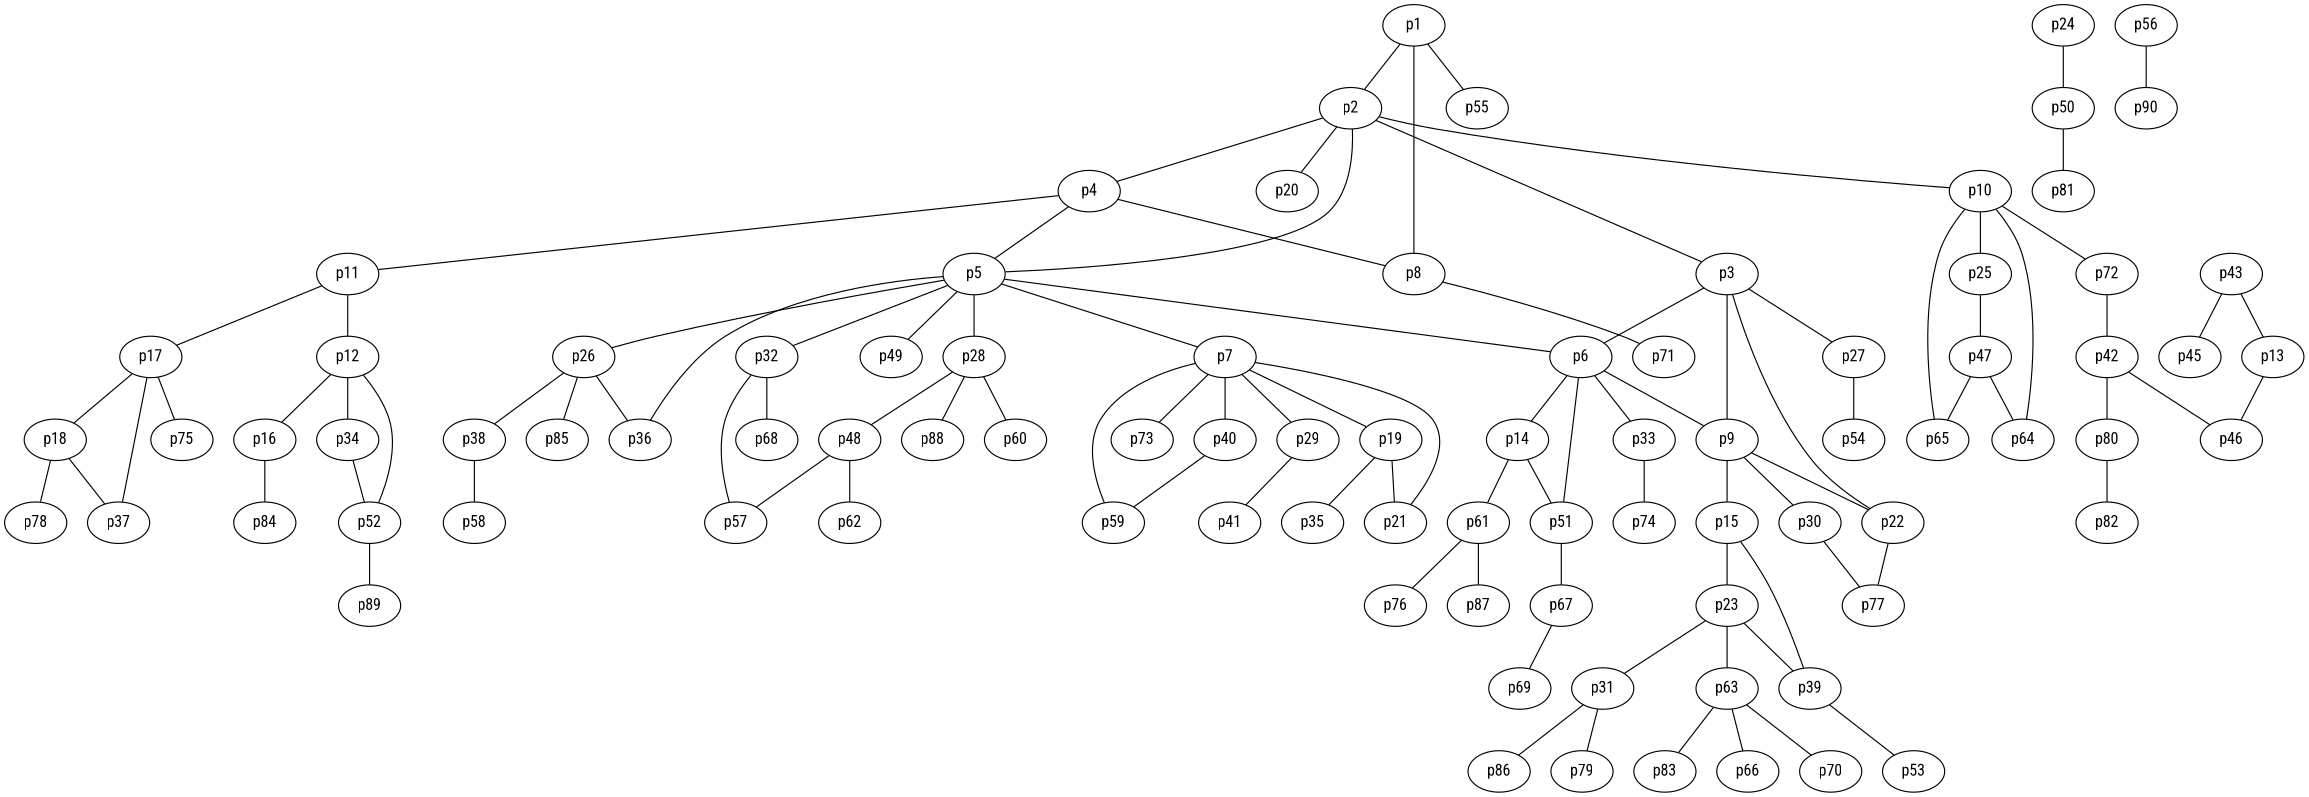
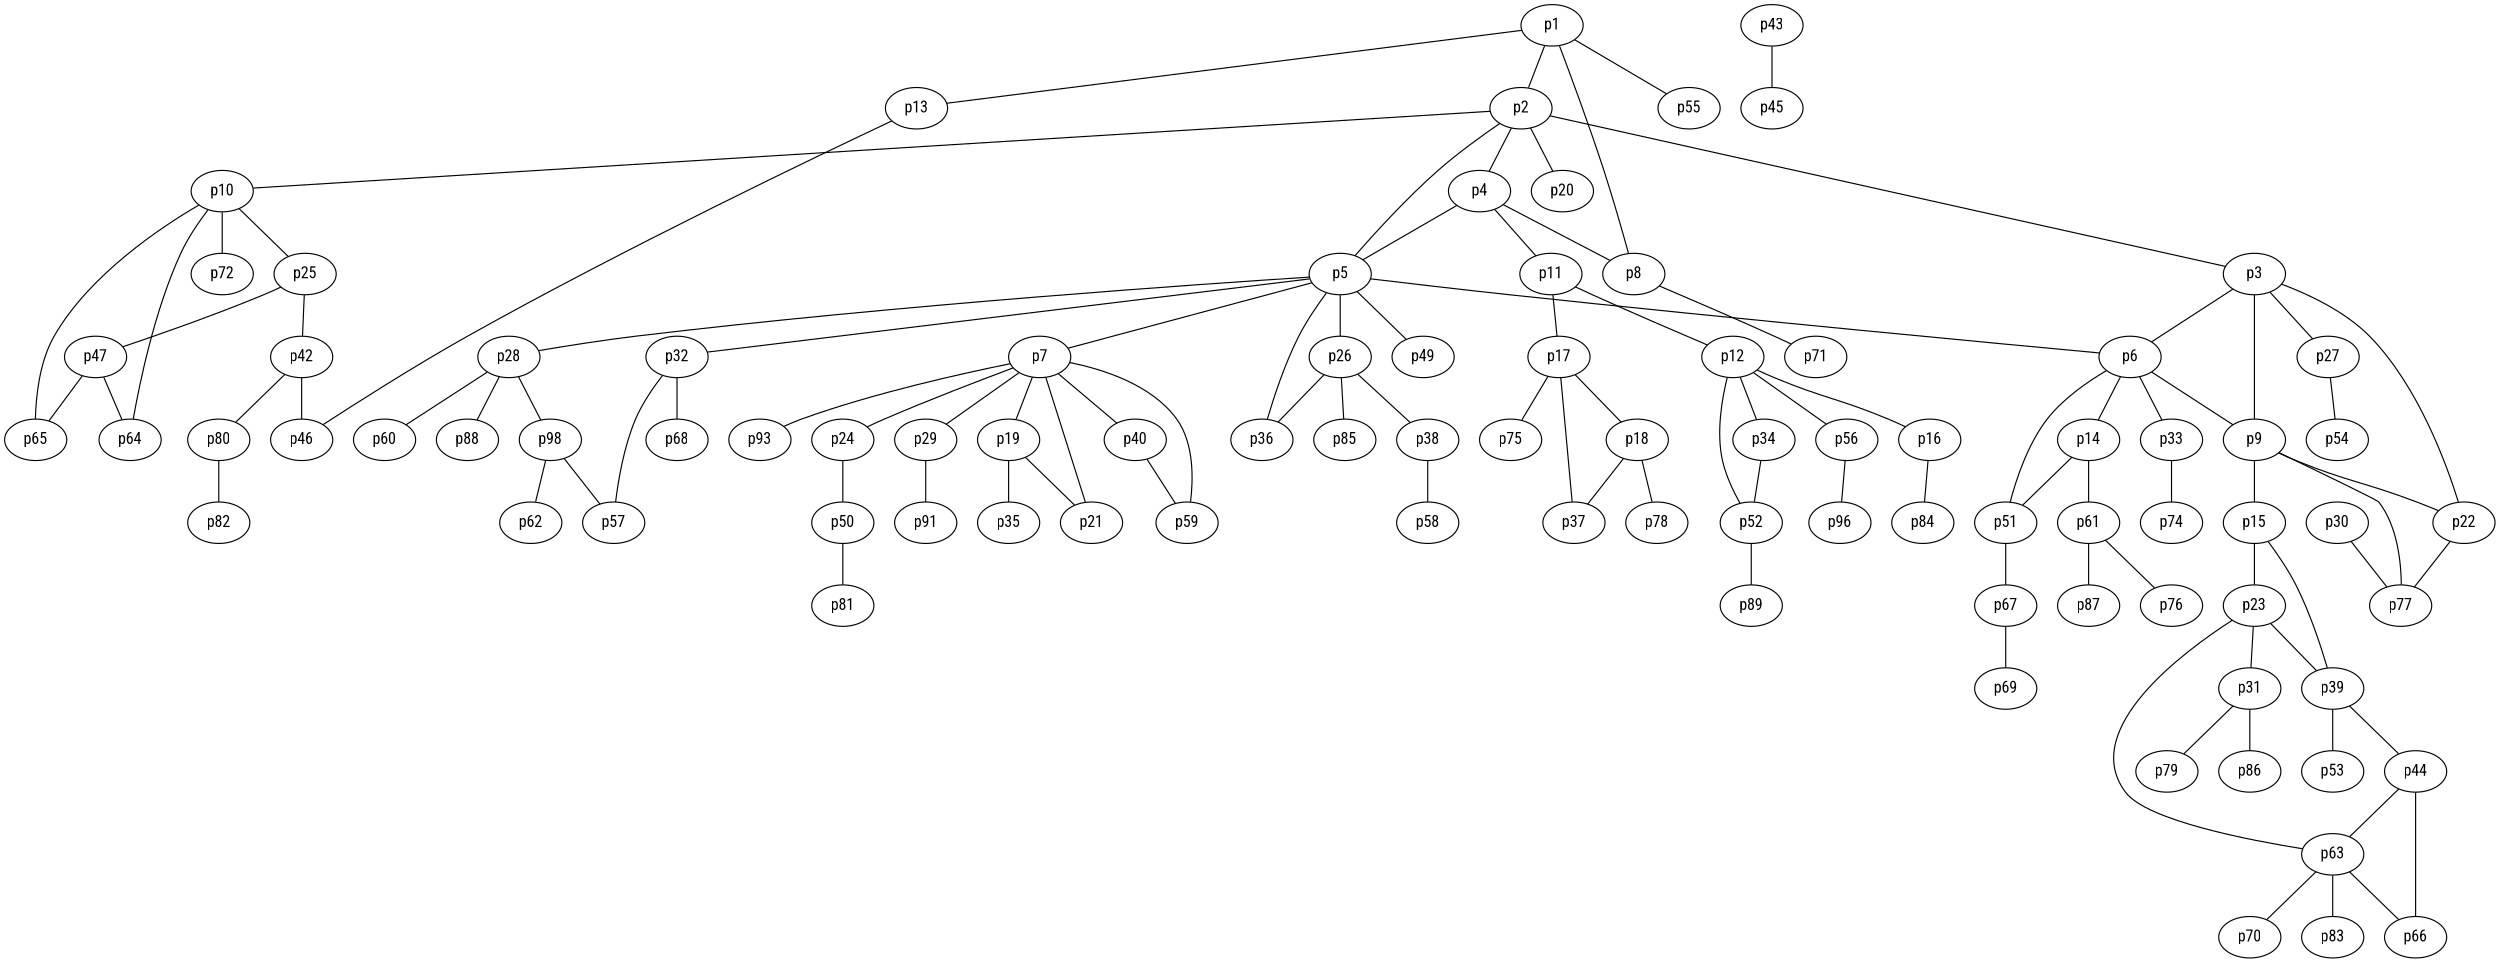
  graph {
    fontname="Roboto Condensed"
    node [fontname="Roboto Condensed"]
    edge [fontname="Roboto Condensed"]
    p1
    p2
    p8
    p13
    p55
    p3
    p4
    p5
    p10
    p20
    p71
    p46
    p6
    p9
    p22
    p27
    p11
    p7
    p26
    p28
    p32
    p36
    p49
    p25
    p64
    p65
    p72
    p14
    p33
    p51
    p15
    p30
    p77
    p54
    p12
    p17
    p19
    p21
    p24
    p29
    p40
    p59
-   p73
+   p73 [label=p93]
    p38
    p85
-   p48
+   p48 [label=p98]
    p60
    p88
    p57
    p68
    p61
    p74
    p67
    p35
    p50
-   p41
+   p41 [label=p91]
    p23
    p39
    p42
    p47
    p16
    p34
    p52
    p56
    p18
    p37
    p75
    p84
    p89
-   p90
+   p90 [label=p96]
    p76
    p87
    p31
    p63
+   p44
    p53
    p78
    p79
    p86
    p66
    p70
    p83
    p81
    p80
    p58
    p62
    p43
    p45
    p82
    p69
    p1 -- p2
    p1 -- p8
-   p43 -- p13
+   p1 -- p13
    p1 -- p55
    p2 -- p3
    p2 -- p4
    p2 -- p5
    p2 -- p10
    p2 -- p20
    p8 -- p71
    p13 -- p46
    p3 -- p6
    p3 -- p9
    p3 -- p22
    p3 -- p27
    p4 -- p8
    p4 -- p5
    p4 -- p11
    p5 -- p6
    p5 -- p7
    p5 -- p26
    p5 -- p28
    p5 -- p32
    p5 -- p36
    p5 -- p49
    p10 -- p25
    p10 -- p64
    p10 -- p65
    p10 -- p72
    p6 -- p9
    p6 -- p14
    p6 -- p33
    p6 -- p51
    p9 -- p22
    p9 -- p15
-   p9 -- p30
+   p9 -- p77
    p22 -- p77
    p27 -- p54
    p11 -- p12
    p11 -- p17
    p7 -- p19
    p7 -- p21
+   p7 -- p24
    p7 -- p29
    p7 -- p40
    p7 -- p59
    p7 -- p73
    p26 -- p36
    p26 -- p38
    p26 -- p85
    p28 -- p48
    p28 -- p60
    p28 -- p88
    p32 -- p57
    p32 -- p68
-   p72 -- p42
+   p25 -- p42
    p25 -- p47
    p14 -- p51
    p14 -- p61
    p33 -- p74
    p51 -- p67
    p15 -- p23
    p15 -- p39
    p30 -- p77
    p12 -- p16
    p12 -- p34
    p12 -- p52
+   p12 -- p56
    p17 -- p18
    p17 -- p37
    p17 -- p75
    p19 -- p21
    p19 -- p35
    p24 -- p50
    p29 -- p41
    p40 -- p59
    p38 -- p58
    p48 -- p57
    p48 -- p62
    p61 -- p76
    p61 -- p87
    p67 -- p69
    p50 -- p81
    p23 -- p39
    p23 -- p31
    p23 -- p63
+   p39 -- p44
    p39 -- p53
    p42 -- p46
    p42 -- p80
    p47 -- p64
    p47 -- p65
    p16 -- p84
    p34 -- p52
    p52 -- p89
    p56 -- p90
    p18 -- p37
    p18 -- p78
    p31 -- p79
    p31 -- p86
    p63 -- p66
    p63 -- p70
    p63 -- p83
+   p44 -- p63
+   p44 -- p66
    p80 -- p82
    p43 -- p45
  }
